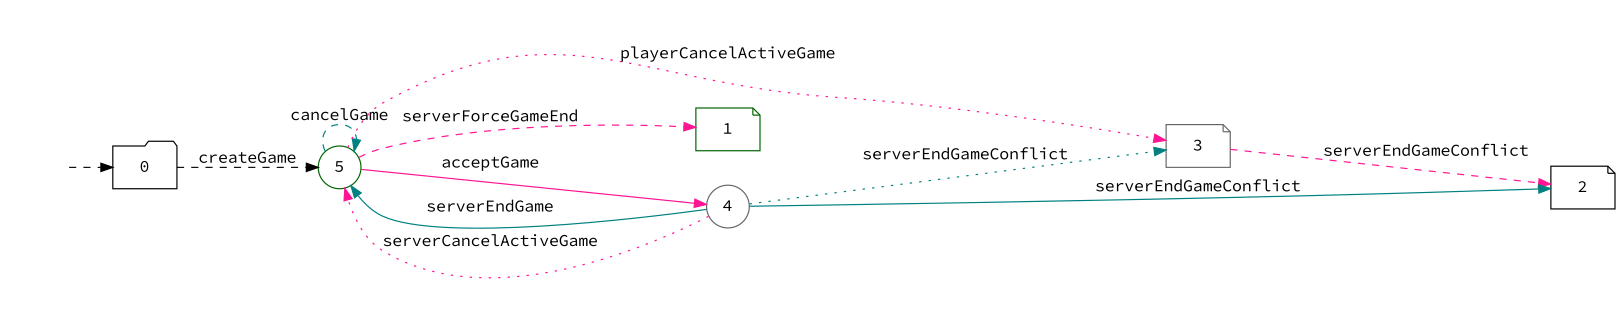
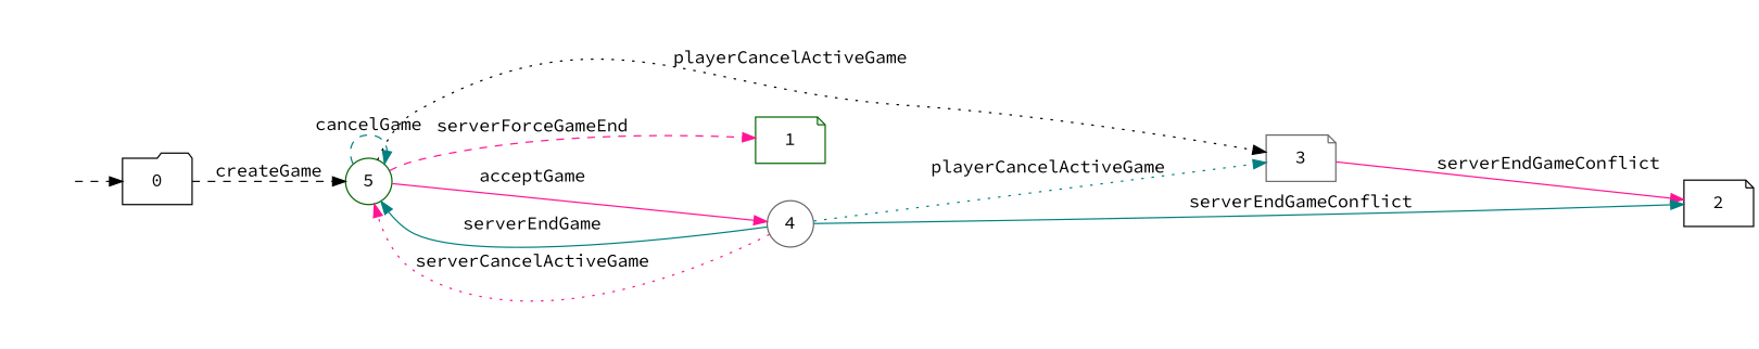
  digraph {
    fontname="Source Code Pro"
    rankdir=LR
    node [color=black fontname="Source Code Pro" shape=note]
    edge [color=deeppink fontname="Source Code Pro" style=dashed]
    "" [shape=plaintext]
    n2 [label=0 shape=folder]
    n3 [color=darkgreen label=5 shape=circle]
    n4 [color=gray40 label=3]
    n5 [label=2]
    n6 [color=darkgreen label=1]
    n7 [color=gray40 label=4 shape=circle]
    "" -> n2 [color=black]
    n2 -> n3 [color=black label=createGame]
    n3 -> n3 [color=teal label=cancelGame]
-   n3 -> n4 [label=playerCancelActiveGame style=dotted]
+   n3 -> n4 [color=black label=playerCancelActiveGame style=dotted]
    n3 -> n6 [label=serverForceGameEnd]
    n3 -> n7 [label=acceptGame style=solid]
-   n4 -> n5 [label=serverEndGameConflict]
+   n4 -> n5 [label=serverEndGameConflict style=solid]
    n7 -> n3 [color=teal label=serverEndGame style=solid]
    n7 -> n3 [label=serverCancelActiveGame style=dotted]
-   n7 -> n4 [color=teal label=serverEndGameConflict style=dotted]
+   n7 -> n4 [color=teal label=playerCancelActiveGame style=dotted]
    n7 -> n5 [color=teal label=serverEndGameConflict style=solid]
  }
